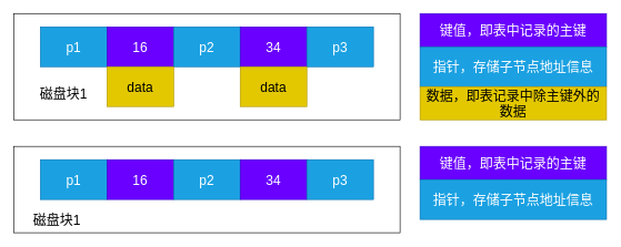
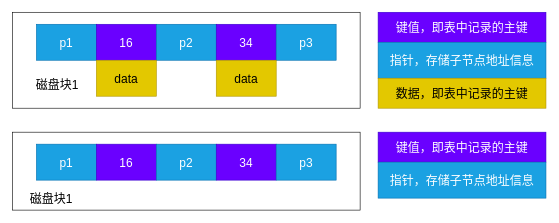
  <mxCell id="0" />
  <mxCell id="1" parent="0" />
  <mxCell id="2" value="" style="rounded=0;whiteSpace=wrap;html=1;fontSize=20;" vertex="1" parent="1"><mxGeometry x="20" y="20" width="580" height="160" as="geometry" /></mxCell>
  <mxCell id="3" value="p1" style="rounded=0;whiteSpace=wrap;html=1;fontSize=20;fillColor=#1ba1e2;strokeColor=#006EAF;fontColor=#ffffff;" vertex="1" parent="1"><mxGeometry x="60" y="40" width="100" height="60" as="geometry" /></mxCell>
  <mxCell id="4" value="16" style="rounded=0;whiteSpace=wrap;html=1;fontSize=20;fillColor=#6a00ff;strokeColor=#3700CC;fontColor=#ffffff;" vertex="1" parent="1"><mxGeometry x="160" y="40" width="100" height="60" as="geometry" /></mxCell>
  <mxCell id="5" value="p2" style="rounded=0;whiteSpace=wrap;html=1;fontSize=20;fillColor=#1ba1e2;strokeColor=#006EAF;fontColor=#ffffff;" vertex="1" parent="1"><mxGeometry x="260" y="40" width="100" height="60" as="geometry" /></mxCell>
  <mxCell id="6" value="34" style="rounded=0;whiteSpace=wrap;html=1;fontSize=20;fillColor=#6a00ff;strokeColor=#3700CC;fontColor=#ffffff;" vertex="1" parent="1"><mxGeometry x="360" y="40" width="100" height="60" as="geometry" /></mxCell>
  <mxCell id="7" value="p3" style="rounded=0;whiteSpace=wrap;html=1;fontSize=20;fillColor=#1ba1e2;strokeColor=#006EAF;fontColor=#ffffff;" vertex="1" parent="1"><mxGeometry x="460" y="40" width="100" height="60" as="geometry" /></mxCell>
  <mxCell id="8" value="data" style="rounded=0;whiteSpace=wrap;html=1;fontSize=20;fillColor=#e3c800;strokeColor=#B09500;fontColor=#000000;" vertex="1" parent="1"><mxGeometry x="160" y="100" width="100" height="60" as="geometry" /></mxCell>
  <mxCell id="9" value="data" style="rounded=0;whiteSpace=wrap;html=1;fontSize=20;fillColor=#e3c800;strokeColor=#B09500;fontColor=#000000;" vertex="1" parent="1"><mxGeometry x="360" y="100" width="100" height="60" as="geometry" /></mxCell>
  <mxCell id="10" value="键值，即表中记录的主键" style="rounded=0;whiteSpace=wrap;html=1;fontSize=20;fillColor=#6a00ff;strokeColor=#3700CC;fontColor=#ffffff;" vertex="1" parent="1"><mxGeometry x="630" y="20" width="280" height="50" as="geometry" /></mxCell>
  <mxCell id="11" value="指针，存储子节点地址信息" style="rounded=0;whiteSpace=wrap;html=1;fontSize=20;fillColor=#1ba1e2;strokeColor=#006EAF;fontColor=#ffffff;" vertex="1" parent="1"><mxGeometry x="630" y="70" width="280" height="60" as="geometry" /></mxCell>
- <mxCell id="12" value="数据，即表记录中除主键外的数据" style="rounded=0;whiteSpace=wrap;html=1;fontSize=20;fillColor=#e3c800;strokeColor=#B09500;fontColor=#000000;" vertex="1" parent="1"><mxGeometry x="630" y="130" width="280" height="50" as="geometry" /></mxCell>
+ <mxCell id="12" value="数据，即表中记录的主键" style="rounded=0;whiteSpace=wrap;html=1;fontSize=20;fillColor=#e3c800;strokeColor=#B09500;fontColor=#000000;" vertex="1" parent="1"><mxGeometry x="630" y="130" width="280" height="50" as="geometry" /></mxCell>
  <mxCell id="13" value="磁盘块1" style="text;html=1;strokeColor=none;fillColor=none;align=center;verticalAlign=middle;whiteSpace=wrap;rounded=0;fontSize=20;" vertex="1" parent="1"><mxGeometry x="50" y="130" width="90" height="20" as="geometry" /></mxCell>
  <mxCell id="14" value="" style="rounded=0;whiteSpace=wrap;html=1;fontSize=20;" vertex="1" parent="1"><mxGeometry x="20" y="220" width="580" height="130" as="geometry" /></mxCell>
  <mxCell id="15" value="p1" style="rounded=0;whiteSpace=wrap;html=1;fontSize=20;fillColor=#1ba1e2;strokeColor=#006EAF;fontColor=#ffffff;" vertex="1" parent="1"><mxGeometry x="60" y="240" width="100" height="60" as="geometry" /></mxCell>
  <mxCell id="16" value="16" style="rounded=0;whiteSpace=wrap;html=1;fontSize=20;fillColor=#6a00ff;strokeColor=#3700CC;fontColor=#ffffff;" vertex="1" parent="1"><mxGeometry x="160" y="240" width="100" height="60" as="geometry" /></mxCell>
  <mxCell id="17" value="p2" style="rounded=0;whiteSpace=wrap;html=1;fontSize=20;fillColor=#1ba1e2;strokeColor=#006EAF;fontColor=#ffffff;" vertex="1" parent="1"><mxGeometry x="260" y="240" width="100" height="60" as="geometry" /></mxCell>
  <mxCell id="18" value="34" style="rounded=0;whiteSpace=wrap;html=1;fontSize=20;fillColor=#6a00ff;strokeColor=#3700CC;fontColor=#ffffff;" vertex="1" parent="1"><mxGeometry x="360" y="240" width="100" height="60" as="geometry" /></mxCell>
  <mxCell id="19" value="p3" style="rounded=0;whiteSpace=wrap;html=1;fontSize=20;fillColor=#1ba1e2;strokeColor=#006EAF;fontColor=#ffffff;" vertex="1" parent="1"><mxGeometry x="460" y="240" width="100" height="60" as="geometry" /></mxCell>
  <mxCell id="20" value="磁盘块1" style="text;html=1;strokeColor=none;fillColor=none;align=center;verticalAlign=middle;whiteSpace=wrap;rounded=0;fontSize=20;" vertex="1" parent="1"><mxGeometry x="40" y="320" width="90" height="20" as="geometry" /></mxCell>
  <mxCell id="21" value="键值，即表中记录的主键" style="rounded=0;whiteSpace=wrap;html=1;fontSize=20;fillColor=#6a00ff;strokeColor=#3700CC;fontColor=#ffffff;" vertex="1" parent="1"><mxGeometry x="630" y="220" width="280" height="50" as="geometry" /></mxCell>
  <mxCell id="22" value="指针，存储子节点地址信息" style="rounded=0;whiteSpace=wrap;html=1;fontSize=20;fillColor=#1ba1e2;strokeColor=#006EAF;fontColor=#ffffff;" vertex="1" parent="1"><mxGeometry x="630" y="270" width="280" height="60" as="geometry" /></mxCell>
